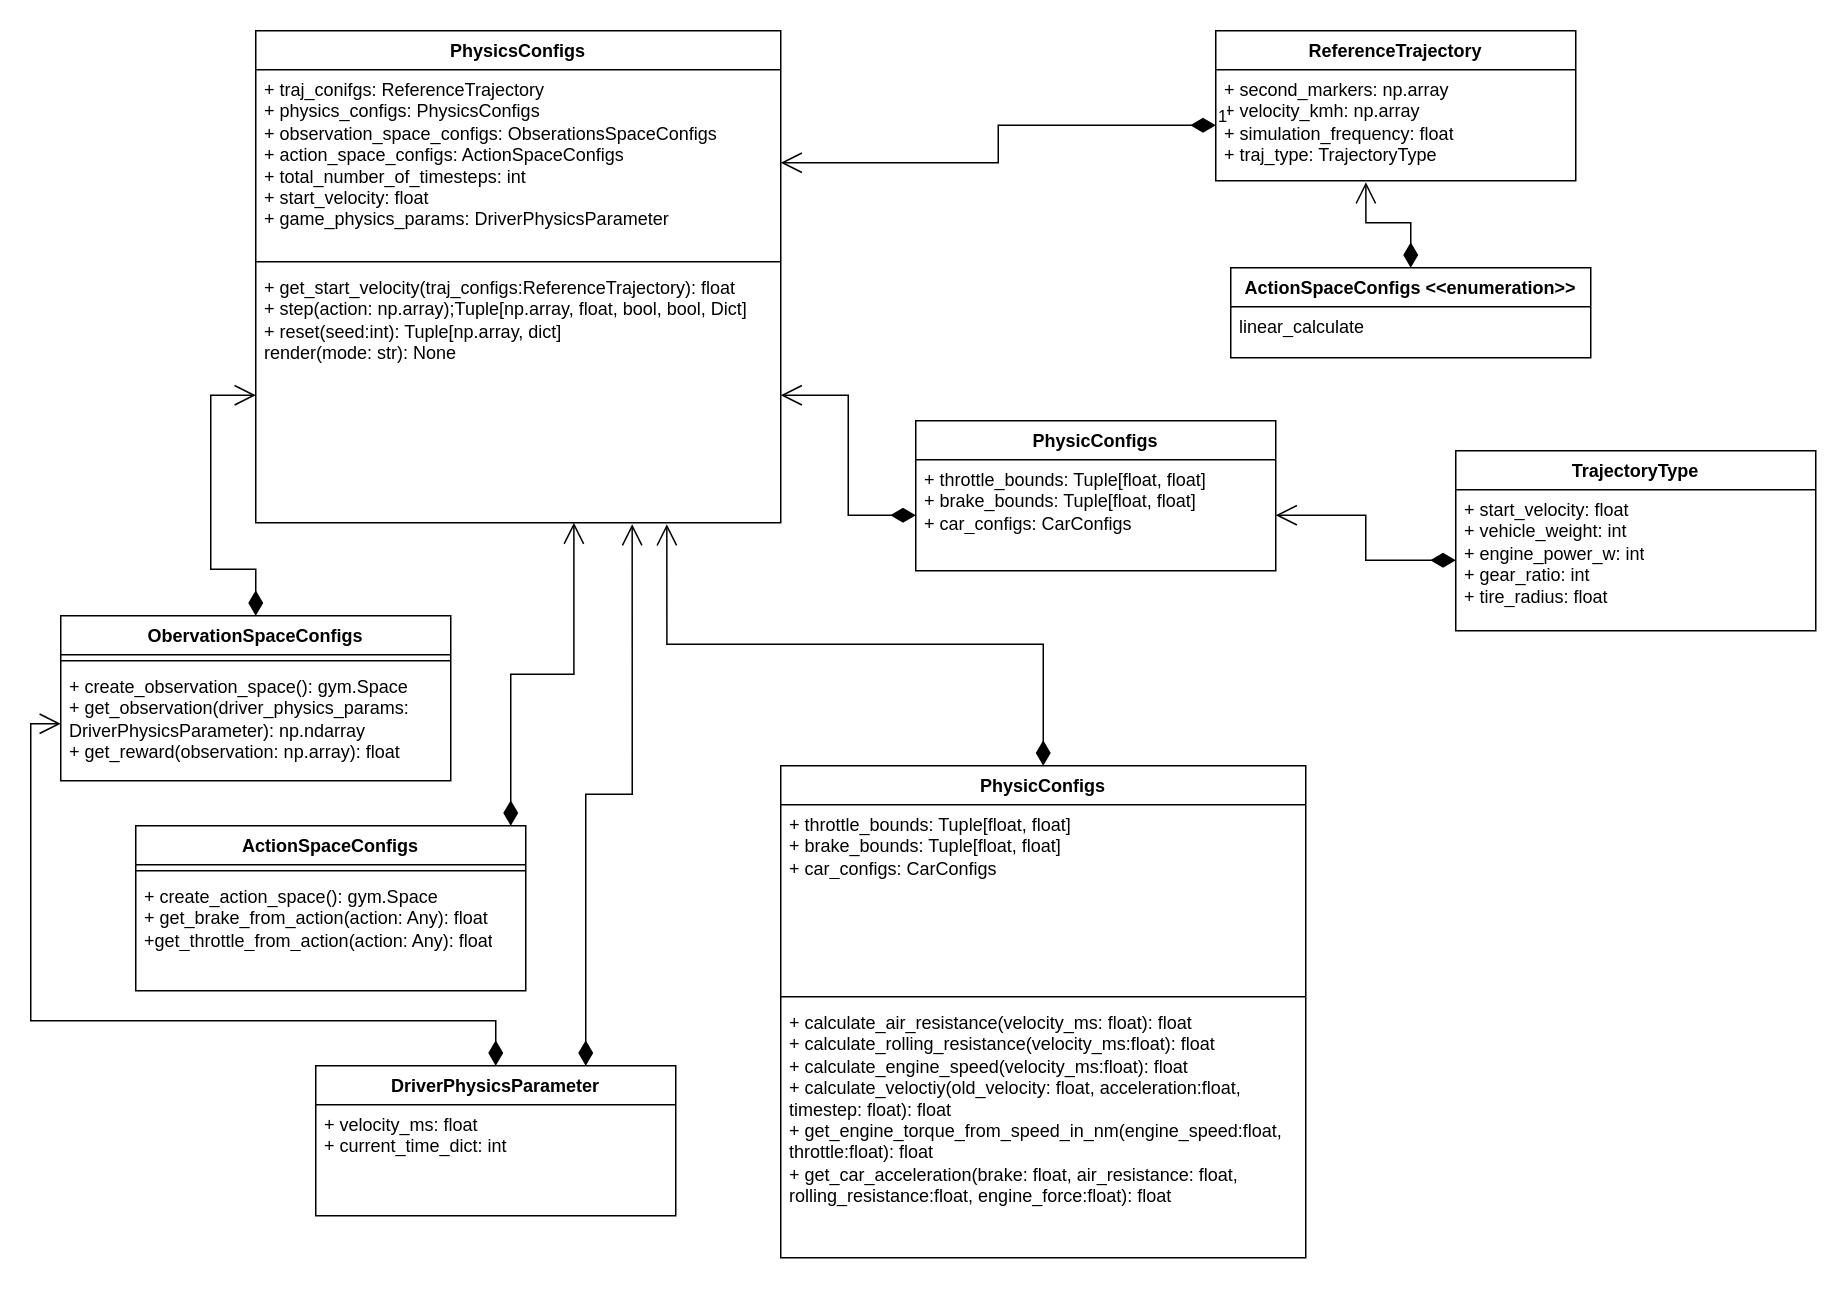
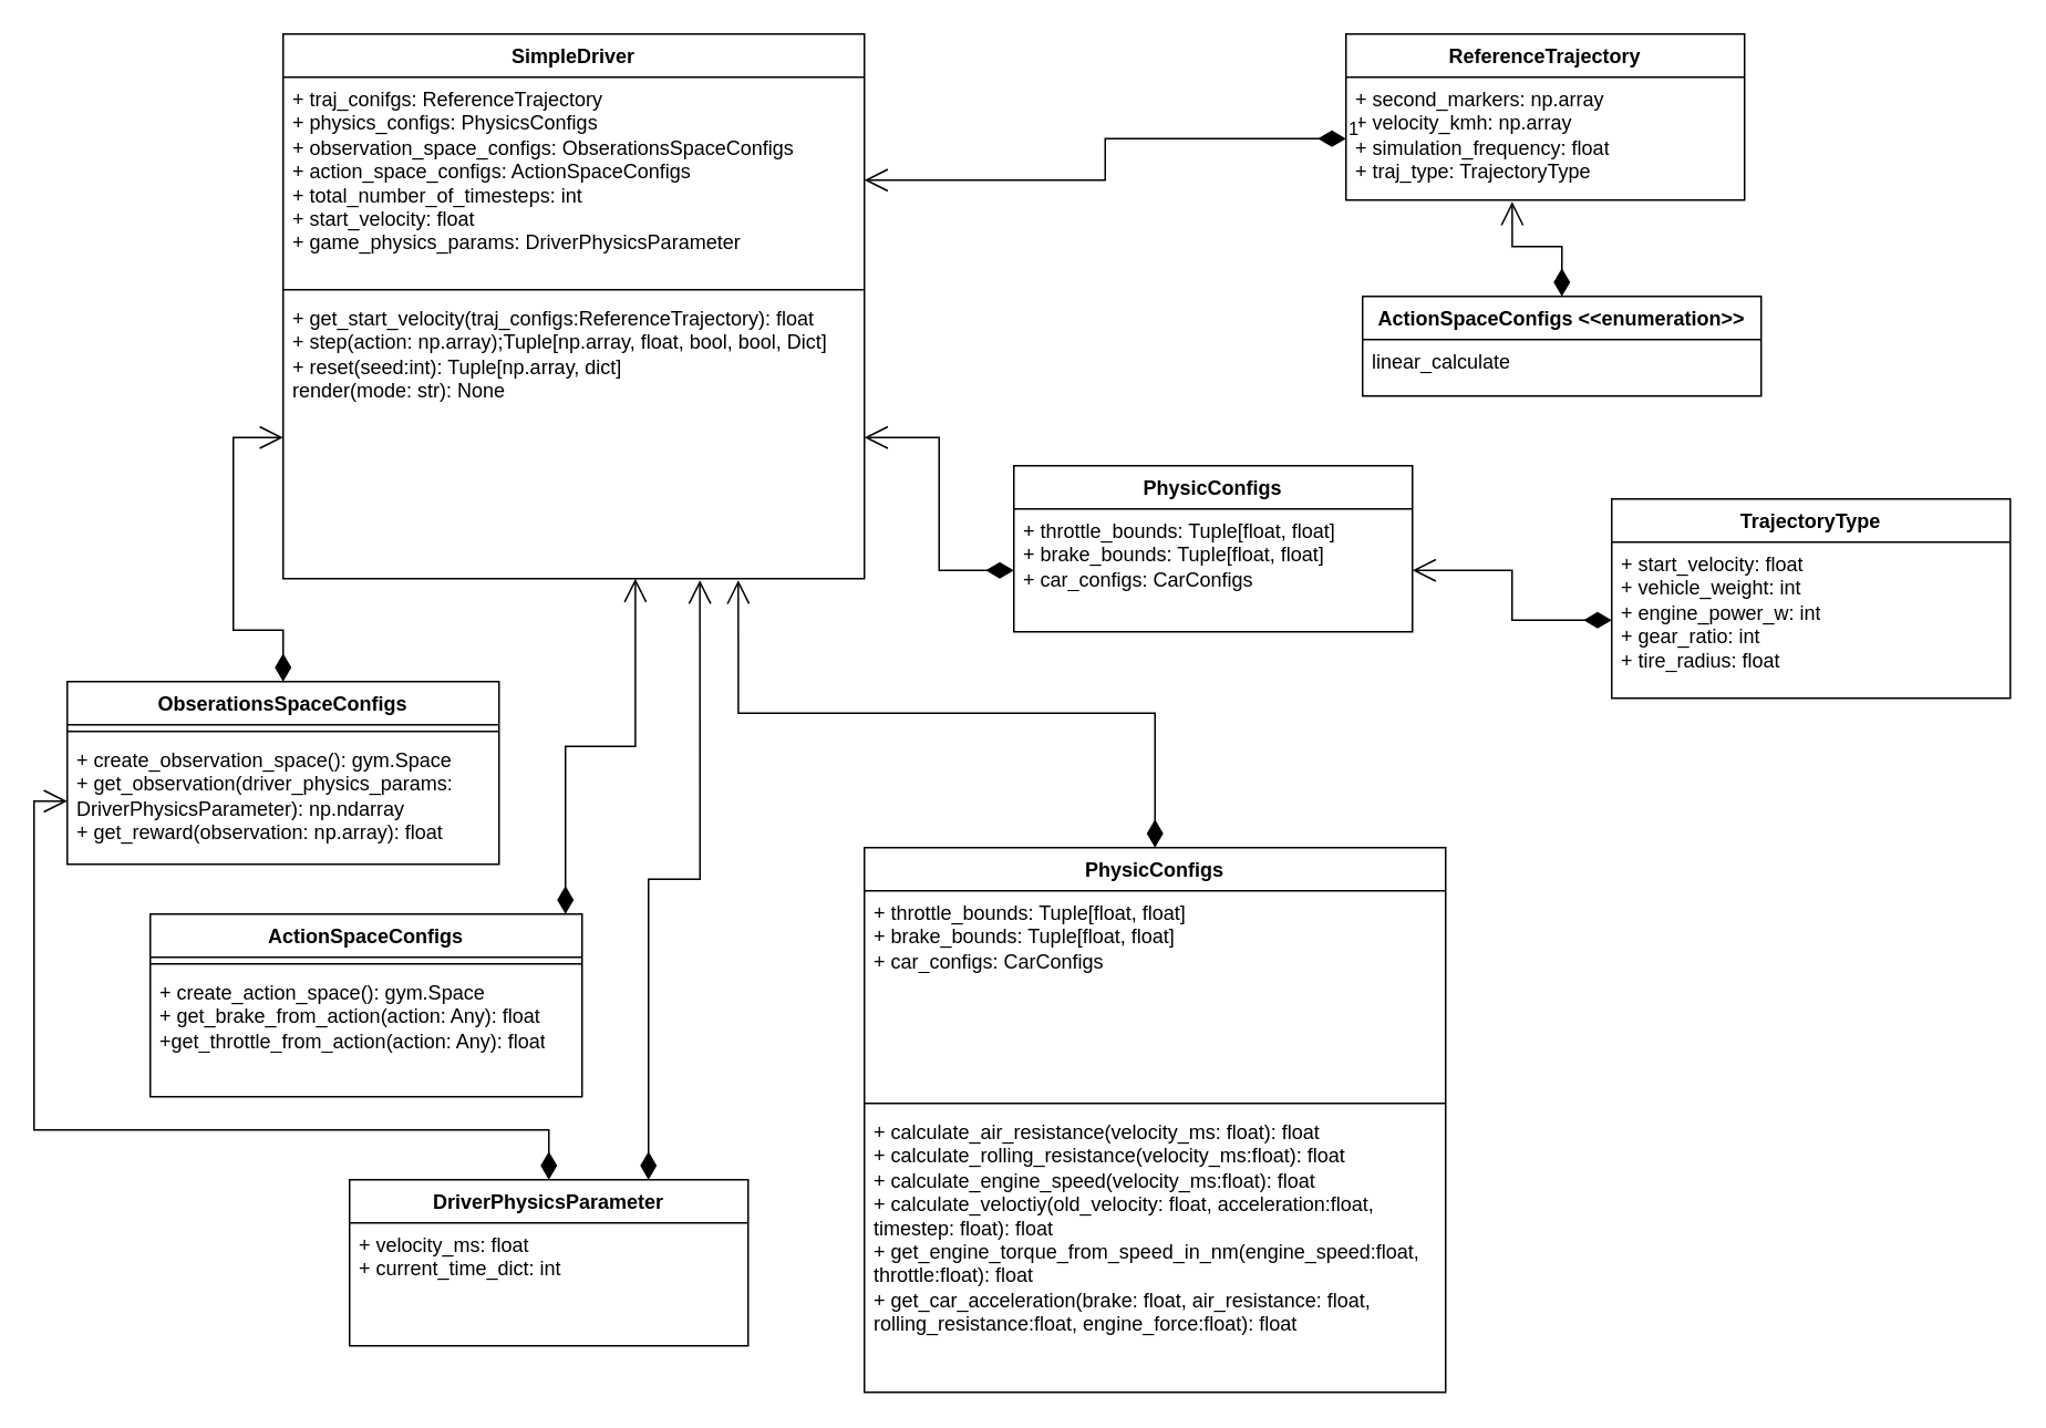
  <mxCell id="0" />
  <mxCell id="1" parent="0" />
- <mxCell id="2" value="PhysicsConfigs" style="swimlane;fontStyle=1;align=center;verticalAlign=top;childLayout=stackLayout;horizontal=1;startSize=26;horizontalStack=0;resizeParent=1;resizeParentMax=0;resizeLast=0;collapsible=1;marginBottom=0;whiteSpace=wrap;html=1;" vertex="1" parent="1"><mxGeometry x="170" y="20" width="350" height="328" as="geometry" /></mxCell>
+ <mxCell id="2" value="SimpleDriver" style="swimlane;fontStyle=1;align=center;verticalAlign=top;childLayout=stackLayout;horizontal=1;startSize=26;horizontalStack=0;resizeParent=1;resizeParentMax=0;resizeLast=0;collapsible=1;marginBottom=0;whiteSpace=wrap;html=1;" vertex="1" parent="1"><mxGeometry x="170" y="20" width="350" height="328" as="geometry" /></mxCell>
  <mxCell id="3" value="+ traj_conifgs: ReferenceTrajectory&lt;br&gt;+ physics_configs: PhysicsConfigs&lt;br&gt;+ observation_space_configs: ObserationsSpaceConfigs&lt;br&gt;+ action_space_configs: ActionSpaceConfigs&lt;br&gt;+ total_number_of_timesteps: int&lt;br&gt;+ start_velocity: float&lt;br&gt;+ game_physics_params: DriverPhysicsParameter" style="text;strokeColor=none;fillColor=none;align=left;verticalAlign=top;spacingLeft=4;spacingRight=4;overflow=hidden;rotatable=0;points=[[0,0.5],[1,0.5]];portConstraint=eastwest;whiteSpace=wrap;html=1;" vertex="1" parent="2"><mxGeometry y="26" width="350" height="124" as="geometry" /></mxCell>
  <mxCell id="4" value="" style="line;strokeWidth=1;fillColor=none;align=left;verticalAlign=middle;spacingTop=-1;spacingLeft=3;spacingRight=3;rotatable=0;labelPosition=right;points=[];portConstraint=eastwest;strokeColor=inherit;" vertex="1" parent="2"><mxGeometry y="150" width="350" height="8" as="geometry" /></mxCell>
  <mxCell id="5" value="+ get_start_velocity(traj_configs:ReferenceTrajectory): float&lt;br&gt;+ step(action: np.array);Tuple[np.array, float, bool, bool, Dict]&lt;br&gt;+ reset(seed:int): Tuple[np.array, dict]&lt;br&gt;render(mode: str): None" style="text;strokeColor=none;fillColor=none;align=left;verticalAlign=top;spacingLeft=4;spacingRight=4;overflow=hidden;rotatable=0;points=[[0,0.5],[1,0.5]];portConstraint=eastwest;whiteSpace=wrap;html=1;" vertex="1" parent="2"><mxGeometry y="158" width="350" height="170" as="geometry" /></mxCell>
  <mxCell id="6" value="ReferenceTrajectory" style="swimlane;fontStyle=1;align=center;verticalAlign=top;childLayout=stackLayout;horizontal=1;startSize=26;horizontalStack=0;resizeParent=1;resizeParentMax=0;resizeLast=0;collapsible=1;marginBottom=0;whiteSpace=wrap;html=1;" vertex="1" parent="1"><mxGeometry x="810" y="20" width="240" height="100" as="geometry" /></mxCell>
  <mxCell id="7" value="+ second_markers: np.array&lt;br&gt;+ velocity_kmh: np.array&lt;br&gt;+ simulation_frequency: float&lt;br&gt;+ traj_type: TrajectoryType" style="text;strokeColor=none;fillColor=none;align=left;verticalAlign=top;spacingLeft=4;spacingRight=4;overflow=hidden;rotatable=0;points=[[0,0.5],[1,0.5]];portConstraint=eastwest;whiteSpace=wrap;html=1;" vertex="1" parent="6"><mxGeometry y="26" width="240" height="74" as="geometry" /></mxCell>
  <mxCell id="8" value="ActionSpaceConfigs &amp;lt;&amp;lt;enumeration&amp;gt;&amp;gt;" style="swimlane;fontStyle=1;align=center;verticalAlign=top;childLayout=stackLayout;horizontal=1;startSize=26;horizontalStack=0;resizeParent=1;resizeParentMax=0;resizeLast=0;collapsible=1;marginBottom=0;whiteSpace=wrap;html=1;" vertex="1" parent="1"><mxGeometry x="820" y="178" width="240" height="60" as="geometry" /></mxCell>
  <mxCell id="9" value="linear_calculate" style="text;strokeColor=none;fillColor=none;align=left;verticalAlign=top;spacingLeft=4;spacingRight=4;overflow=hidden;rotatable=0;points=[[0,0.5],[1,0.5]];portConstraint=eastwest;whiteSpace=wrap;html=1;" vertex="1" parent="8"><mxGeometry y="26" width="240" height="34" as="geometry" /></mxCell>
  <mxCell id="10" value="PhysicConfigs" style="swimlane;fontStyle=1;align=center;verticalAlign=top;childLayout=stackLayout;horizontal=1;startSize=26;horizontalStack=0;resizeParent=1;resizeParentMax=0;resizeLast=0;collapsible=1;marginBottom=0;whiteSpace=wrap;html=1;" vertex="1" parent="1"><mxGeometry x="610" y="280" width="240" height="100" as="geometry" /></mxCell>
  <mxCell id="11" value="+ throttle_bounds: Tuple[float, float]&lt;br&gt;+ brake_bounds: Tuple[float, float]&lt;br&gt;+ car_configs: CarConfigs" style="text;strokeColor=none;fillColor=none;align=left;verticalAlign=top;spacingLeft=4;spacingRight=4;overflow=hidden;rotatable=0;points=[[0,0.5],[1,0.5]];portConstraint=eastwest;whiteSpace=wrap;html=1;" vertex="1" parent="10"><mxGeometry y="26" width="240" height="74" as="geometry" /></mxCell>
  <mxCell id="12" value="TrajectoryType" style="swimlane;fontStyle=1;align=center;verticalAlign=top;childLayout=stackLayout;horizontal=1;startSize=26;horizontalStack=0;resizeParent=1;resizeParentMax=0;resizeLast=0;collapsible=1;marginBottom=0;whiteSpace=wrap;html=1;" vertex="1" parent="1"><mxGeometry x="970" y="300" width="240" height="120" as="geometry" /></mxCell>
  <mxCell id="13" value="+ start_velocity: float&lt;br&gt;+ vehicle_weight: int&lt;br&gt;+ engine_power_w: int&lt;br&gt;+ gear_ratio: int&lt;br&gt;+ tire_radius: float" style="text;strokeColor=none;fillColor=none;align=left;verticalAlign=top;spacingLeft=4;spacingRight=4;overflow=hidden;rotatable=0;points=[[0,0.5],[1,0.5]];portConstraint=eastwest;whiteSpace=wrap;html=1;" vertex="1" parent="12"><mxGeometry y="26" width="240" height="94" as="geometry" /></mxCell>
  <mxCell id="14" value="PhysicConfigs" style="swimlane;fontStyle=1;align=center;verticalAlign=top;childLayout=stackLayout;horizontal=1;startSize=26;horizontalStack=0;resizeParent=1;resizeParentMax=0;resizeLast=0;collapsible=1;marginBottom=0;whiteSpace=wrap;html=1;" vertex="1" parent="1"><mxGeometry x="520" y="510" width="350" height="328" as="geometry" /></mxCell>
  <mxCell id="15" value="+ throttle_bounds: Tuple[float, float]&lt;br style=&quot;border-color: var(--border-color);&quot;&gt;+ brake_bounds: Tuple[float, float]&lt;br style=&quot;border-color: var(--border-color);&quot;&gt;+ car_configs: CarConfigs" style="text;strokeColor=none;fillColor=none;align=left;verticalAlign=top;spacingLeft=4;spacingRight=4;overflow=hidden;rotatable=0;points=[[0,0.5],[1,0.5]];portConstraint=eastwest;whiteSpace=wrap;html=1;" vertex="1" parent="14"><mxGeometry y="26" width="350" height="124" as="geometry" /></mxCell>
  <mxCell id="16" value="" style="line;strokeWidth=1;fillColor=none;align=left;verticalAlign=middle;spacingTop=-1;spacingLeft=3;spacingRight=3;rotatable=0;labelPosition=right;points=[];portConstraint=eastwest;strokeColor=inherit;" vertex="1" parent="14"><mxGeometry y="150" width="350" height="8" as="geometry" /></mxCell>
  <mxCell id="17" value="+ calculate_air_resistance(velocity_ms: float): float&lt;br&gt;+ calculate_rolling_resistance(velocity_ms:float): float&lt;br&gt;+ calculate_engine_speed(velocity_ms:float): float&lt;br&gt;+ calculate_veloctiy(old_velocity: float, acceleration:float, timestep: float): float&lt;br&gt;+ get_engine_torque_from_speed_in_nm(engine_speed:float, throttle:float): float&lt;br&gt;+ get_car_acceleration(brake: float, air_resistance: float, rolling_resistance:float, engine_force:float): float" style="text;strokeColor=none;fillColor=none;align=left;verticalAlign=top;spacingLeft=4;spacingRight=4;overflow=hidden;rotatable=0;points=[[0,0.5],[1,0.5]];portConstraint=eastwest;whiteSpace=wrap;html=1;" vertex="1" parent="14"><mxGeometry y="158" width="350" height="170" as="geometry" /></mxCell>
  <mxCell id="18" style="edgeStyle=orthogonalEdgeStyle;rounded=0;orthogonalLoop=1;jettySize=auto;html=1;entryX=0;entryY=0.5;entryDx=0;entryDy=0;endArrow=open;align=left;verticalAlign=bottom;endSize=12;startArrow=diamondThin;startSize=14;startFill=1;" edge="1" parent="1" source="19" target="5"><mxGeometry relative="1" as="geometry" /></mxCell>
- <mxCell id="19" value="ObervationSpaceConfigs" style="swimlane;fontStyle=1;align=center;verticalAlign=top;childLayout=stackLayout;horizontal=1;startSize=26;horizontalStack=0;resizeParent=1;resizeParentMax=0;resizeLast=0;collapsible=1;marginBottom=0;whiteSpace=wrap;html=1;" vertex="1" parent="1"><mxGeometry x="40" y="410" width="260" height="110" as="geometry" /></mxCell>
+ <mxCell id="19" value="ObserationsSpaceConfigs" style="swimlane;fontStyle=1;align=center;verticalAlign=top;childLayout=stackLayout;horizontal=1;startSize=26;horizontalStack=0;resizeParent=1;resizeParentMax=0;resizeLast=0;collapsible=1;marginBottom=0;whiteSpace=wrap;html=1;" vertex="1" parent="1"><mxGeometry x="40" y="410" width="260" height="110" as="geometry" /></mxCell>
  <mxCell id="20" value="" style="line;strokeWidth=1;fillColor=none;align=left;verticalAlign=middle;spacingTop=-1;spacingLeft=3;spacingRight=3;rotatable=0;labelPosition=right;points=[];portConstraint=eastwest;strokeColor=inherit;" vertex="1" parent="19"><mxGeometry y="26" width="260" height="8" as="geometry" /></mxCell>
  <mxCell id="21" value="+ create_observation_space(): gym.Space&lt;br&gt;+ get_observation(driver_physics_params: DriverPhysicsParameter): np.ndarray&lt;br&gt;+ get_reward(observation: np.array): float" style="text;strokeColor=none;fillColor=none;align=left;verticalAlign=top;spacingLeft=4;spacingRight=4;overflow=hidden;rotatable=0;points=[[0,0.5],[1,0.5]];portConstraint=eastwest;whiteSpace=wrap;html=1;" vertex="1" parent="19"><mxGeometry y="34" width="260" height="76" as="geometry" /></mxCell>
  <mxCell id="22" value="ActionSpaceConfigs" style="swimlane;fontStyle=1;align=center;verticalAlign=top;childLayout=stackLayout;horizontal=1;startSize=26;horizontalStack=0;resizeParent=1;resizeParentMax=0;resizeLast=0;collapsible=1;marginBottom=0;whiteSpace=wrap;html=1;" vertex="1" parent="1"><mxGeometry x="90" y="550" width="260" height="110" as="geometry" /></mxCell>
  <mxCell id="23" value="" style="line;strokeWidth=1;fillColor=none;align=left;verticalAlign=middle;spacingTop=-1;spacingLeft=3;spacingRight=3;rotatable=0;labelPosition=right;points=[];portConstraint=eastwest;strokeColor=inherit;" vertex="1" parent="22"><mxGeometry y="26" width="260" height="8" as="geometry" /></mxCell>
  <mxCell id="24" value="+ create_action_space(): gym.Space&lt;br&gt;+ get_brake_from_action(action: Any): float&lt;br&gt;+get_throttle_from_action(action: Any): float" style="text;strokeColor=none;fillColor=none;align=left;verticalAlign=top;spacingLeft=4;spacingRight=4;overflow=hidden;rotatable=0;points=[[0,0.5],[1,0.5]];portConstraint=eastwest;whiteSpace=wrap;html=1;" vertex="1" parent="22"><mxGeometry y="34" width="260" height="76" as="geometry" /></mxCell>
  <mxCell id="25" value="1" style="endArrow=open;html=1;endSize=12;startArrow=diamondThin;startSize=14;startFill=1;edgeStyle=orthogonalEdgeStyle;align=left;verticalAlign=bottom;rounded=0;" edge="1" parent="1" source="7" target="3"><mxGeometry x="-1" y="3" relative="1" as="geometry"><mxPoint x="610" y="40" as="sourcePoint" /><mxPoint x="770" y="40" as="targetPoint" /></mxGeometry></mxCell>
  <mxCell id="26" style="edgeStyle=orthogonalEdgeStyle;rounded=0;orthogonalLoop=1;jettySize=auto;html=1;entryX=0.417;entryY=1.014;entryDx=0;entryDy=0;entryPerimeter=0;endArrow=open;align=left;verticalAlign=bottom;endSize=12;startArrow=diamondThin;startSize=14;startFill=1;" edge="1" parent="1" source="8" target="7"><mxGeometry relative="1" as="geometry" /></mxCell>
  <mxCell id="27" style="edgeStyle=orthogonalEdgeStyle;rounded=0;orthogonalLoop=1;jettySize=auto;html=1;endArrow=open;align=left;verticalAlign=bottom;endSize=12;startArrow=diamondThin;startSize=14;startFill=1;" edge="1" parent="1" source="13" target="11"><mxGeometry relative="1" as="geometry" /></mxCell>
  <mxCell id="28" style="edgeStyle=orthogonalEdgeStyle;rounded=0;orthogonalLoop=1;jettySize=auto;html=1;endArrow=open;align=left;verticalAlign=bottom;endSize=12;startArrow=diamondThin;startSize=14;startFill=1;" edge="1" parent="1" source="11" target="5"><mxGeometry relative="1" as="geometry" /></mxCell>
  <mxCell id="29" style="edgeStyle=orthogonalEdgeStyle;rounded=0;orthogonalLoop=1;jettySize=auto;html=1;entryX=0.606;entryY=1;entryDx=0;entryDy=0;entryPerimeter=0;endArrow=open;align=left;verticalAlign=bottom;endSize=12;startArrow=diamondThin;startSize=14;startFill=1;" edge="1" parent="1" source="22" target="5"><mxGeometry relative="1" as="geometry"><Array as="points"><mxPoint x="340" y="449" /><mxPoint x="382" y="449" /></Array></mxGeometry></mxCell>
  <mxCell id="30" style="edgeStyle=orthogonalEdgeStyle;rounded=0;orthogonalLoop=1;jettySize=auto;html=1;entryX=0.783;entryY=1.006;entryDx=0;entryDy=0;entryPerimeter=0;endArrow=open;align=left;verticalAlign=bottom;endSize=12;startArrow=diamondThin;startSize=14;startFill=1;" edge="1" parent="1" source="14" target="5"><mxGeometry relative="1" as="geometry" /></mxCell>
  <mxCell id="31" style="edgeStyle=orthogonalEdgeStyle;rounded=0;orthogonalLoop=1;jettySize=auto;html=1;exitX=0.5;exitY=0;exitDx=0;exitDy=0;entryX=0;entryY=0.5;entryDx=0;entryDy=0;endArrow=open;align=left;verticalAlign=bottom;endSize=12;startArrow=diamondThin;startSize=14;startFill=1;" edge="1" parent="1" source="32" target="21"><mxGeometry relative="1" as="geometry"><Array as="points"><mxPoint x="330" y="680" /><mxPoint x="20" y="680" /><mxPoint x="20" y="482" /></Array></mxGeometry></mxCell>
  <mxCell id="32" value="DriverPhysicsParameter" style="swimlane;fontStyle=1;align=center;verticalAlign=top;childLayout=stackLayout;horizontal=1;startSize=26;horizontalStack=0;resizeParent=1;resizeParentMax=0;resizeLast=0;collapsible=1;marginBottom=0;whiteSpace=wrap;html=1;" vertex="1" parent="1"><mxGeometry x="210" y="710" width="240" height="100" as="geometry" /></mxCell>
  <mxCell id="33" value="+ velocity_ms: float&lt;br&gt;+ current_time_dict: int" style="text;strokeColor=none;fillColor=none;align=left;verticalAlign=top;spacingLeft=4;spacingRight=4;overflow=hidden;rotatable=0;points=[[0,0.5],[1,0.5]];portConstraint=eastwest;whiteSpace=wrap;html=1;" vertex="1" parent="32"><mxGeometry y="26" width="240" height="74" as="geometry" /></mxCell>
  <mxCell id="34" style="edgeStyle=orthogonalEdgeStyle;rounded=0;orthogonalLoop=1;jettySize=auto;html=1;exitX=0.75;exitY=0;exitDx=0;exitDy=0;entryX=0.717;entryY=1.006;entryDx=0;entryDy=0;entryPerimeter=0;endArrow=open;align=left;verticalAlign=bottom;endSize=12;startArrow=diamondThin;startSize=14;startFill=1;" edge="1" parent="1" source="32" target="5"><mxGeometry relative="1" as="geometry" /></mxCell>
